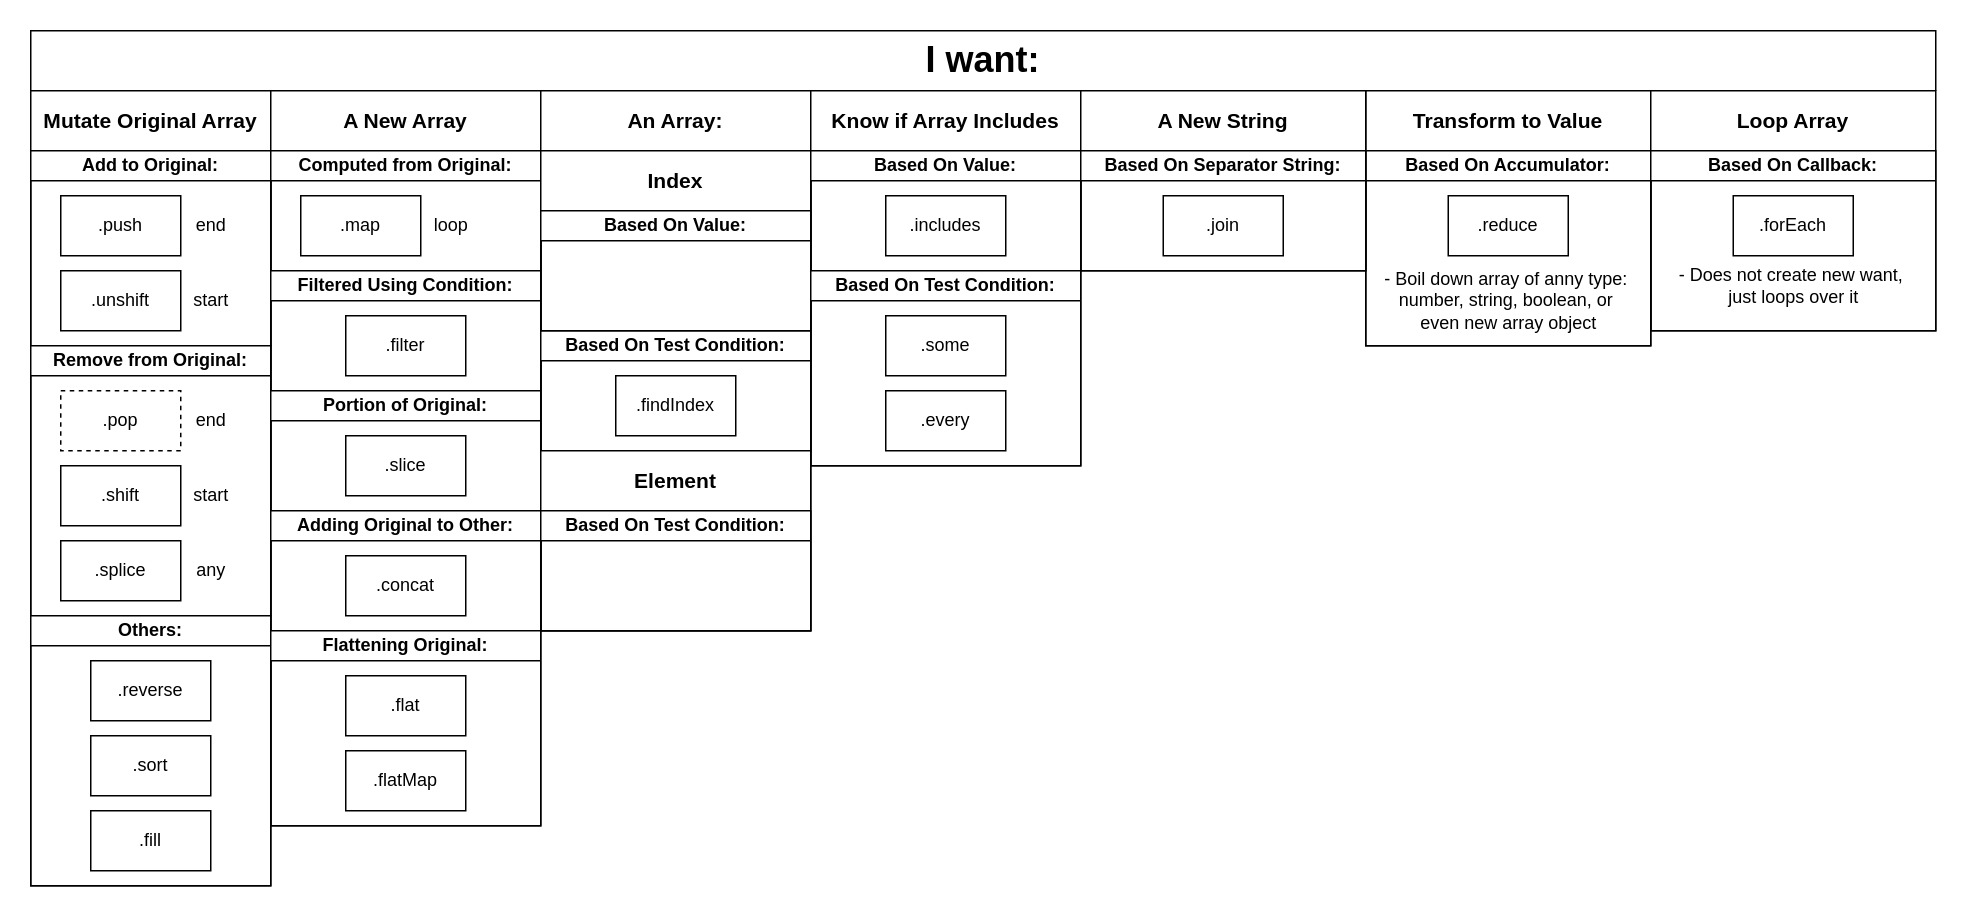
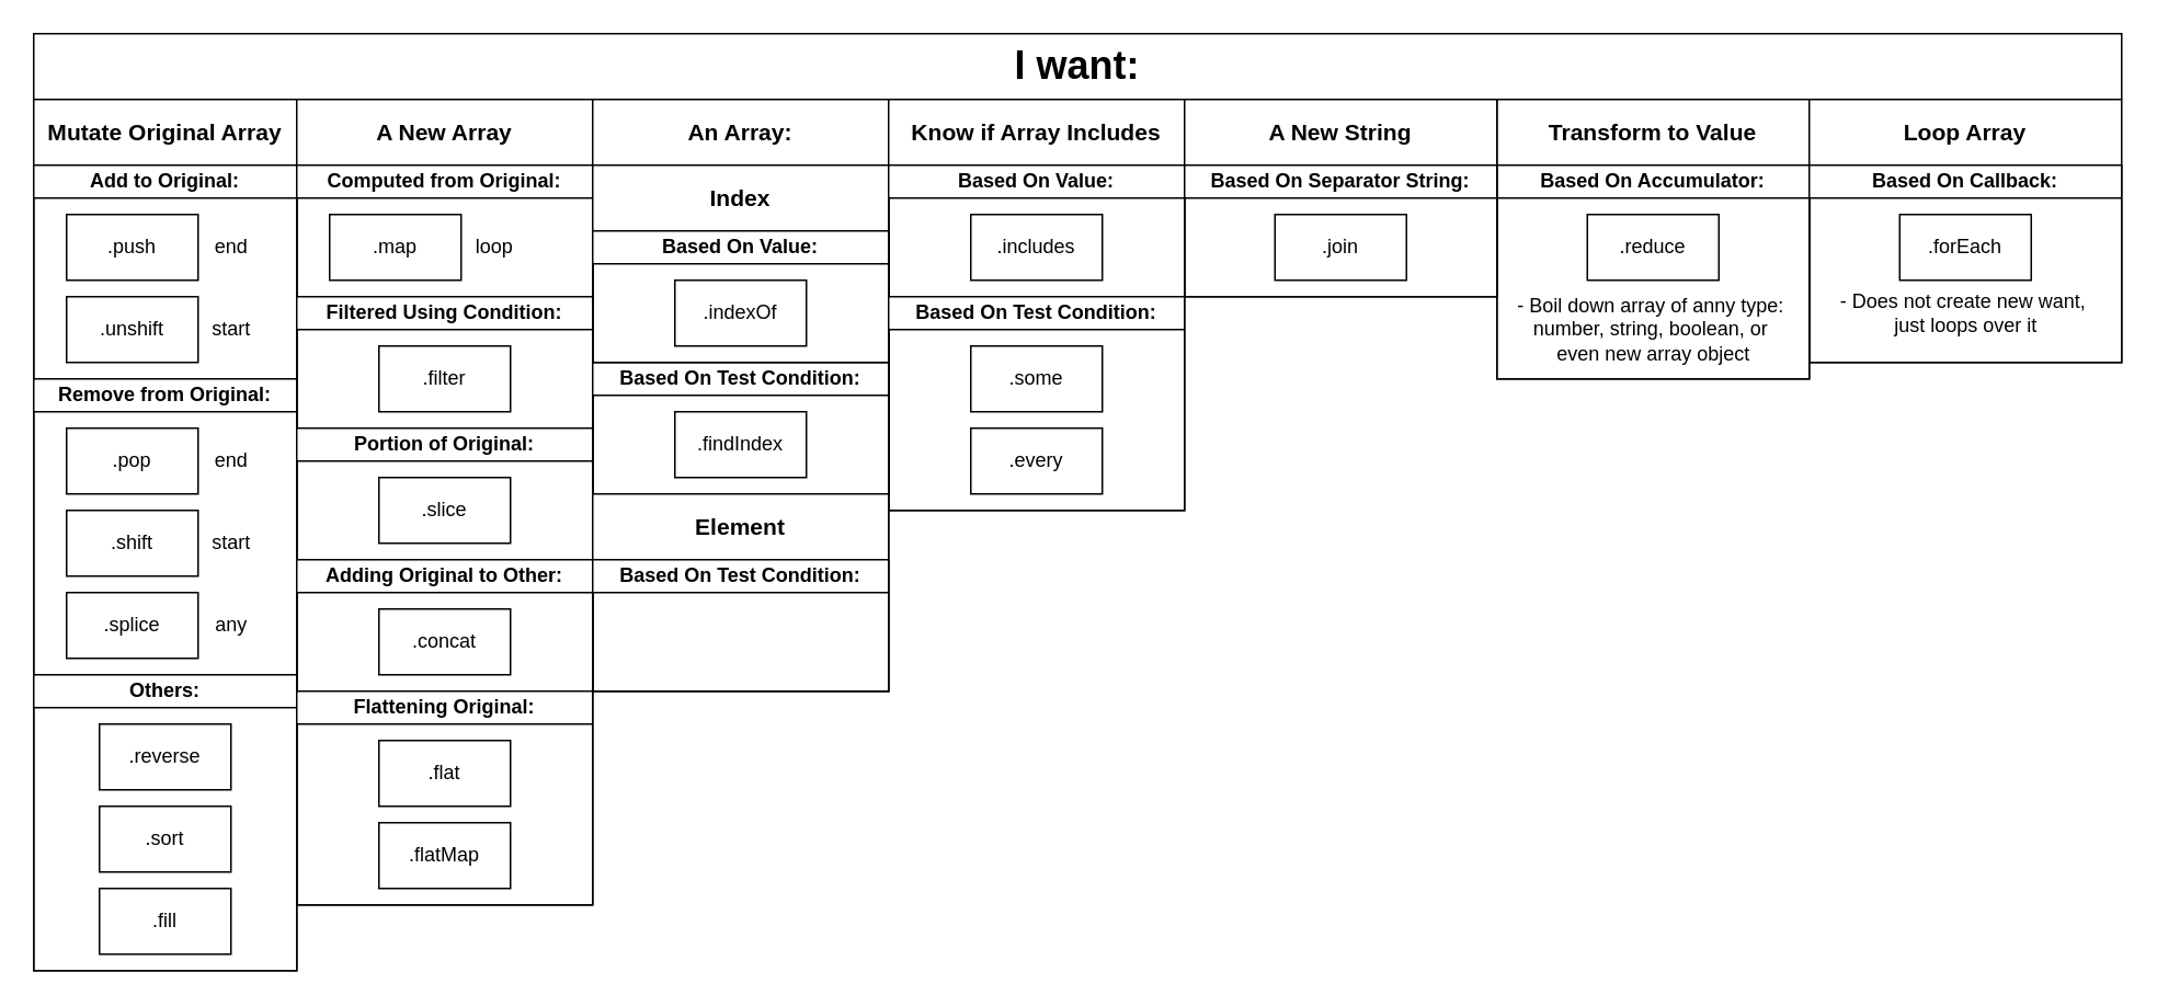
  <mxCell id="0" />
  <mxCell id="1" parent="0" />
  <mxCell id="2" value="&lt;h1&gt;I want:&lt;/h1&gt;" style="swimlane;whiteSpace=wrap;html=1;startSize=40;" parent="1" vertex="1"><mxGeometry x="20" y="20" width="1270" height="40" as="geometry"><mxRectangle x="40" y="40" width="120" height="70" as="alternateBounds" /></mxGeometry></mxCell>
  <mxCell id="3" value="&lt;h3&gt;Mutate Original Array&lt;/h3&gt;" style="swimlane;whiteSpace=wrap;html=1;startSize=40;" parent="2" vertex="1"><mxGeometry y="40" width="160" height="530" as="geometry"><mxRectangle y="40" width="160" height="60" as="alternateBounds" /></mxGeometry></mxCell>
  <mxCell id="4" value="Add to Original:" style="swimlane;whiteSpace=wrap;html=1;startSize=20;" parent="3" vertex="1"><mxGeometry y="40" width="160" height="130" as="geometry"><mxRectangle y="40" width="120" height="30" as="alternateBounds" /></mxGeometry></mxCell>
  <mxCell id="5" value=".push" style="rounded=0;whiteSpace=wrap;html=1;" parent="4" vertex="1"><mxGeometry x="20" y="30" width="80" height="40" as="geometry" /></mxCell>
  <mxCell id="6" value="end" style="text;html=1;align=center;verticalAlign=middle;resizable=0;points=[];autosize=1;strokeColor=none;fillColor=none;" parent="4" vertex="1"><mxGeometry x="100" y="35" width="40" height="30" as="geometry" /></mxCell>
  <mxCell id="7" value=".unshift" style="rounded=0;whiteSpace=wrap;html=1;" parent="4" vertex="1"><mxGeometry x="20" y="80" width="80" height="40" as="geometry" /></mxCell>
  <mxCell id="8" value="start" style="text;html=1;align=center;verticalAlign=middle;resizable=0;points=[];autosize=1;strokeColor=none;fillColor=none;" parent="4" vertex="1"><mxGeometry x="95" y="85" width="50" height="30" as="geometry" /></mxCell>
  <mxCell id="9" value="Remove from Original:" style="swimlane;whiteSpace=wrap;html=1;startSize=20;" parent="3" vertex="1"><mxGeometry y="170" width="160" height="180" as="geometry" /></mxCell>
- <mxCell id="10" value=".pop" style="rounded=0;whiteSpace=wrap;html=1;dashed=1;" parent="9" vertex="1"><mxGeometry x="20" y="30" width="80" height="40" as="geometry" /></mxCell>
+ <mxCell id="10" value=".pop" style="rounded=0;whiteSpace=wrap;html=1;" parent="9" vertex="1"><mxGeometry x="20" y="30" width="80" height="40" as="geometry" /></mxCell>
  <mxCell id="11" value="end" style="text;html=1;align=center;verticalAlign=middle;resizable=0;points=[];autosize=1;strokeColor=none;fillColor=none;" parent="9" vertex="1"><mxGeometry x="100" y="35" width="40" height="30" as="geometry" /></mxCell>
  <mxCell id="12" value=".shift" style="rounded=0;whiteSpace=wrap;html=1;" parent="9" vertex="1"><mxGeometry x="20" y="80" width="80" height="40" as="geometry" /></mxCell>
  <mxCell id="13" value="start" style="text;html=1;align=center;verticalAlign=middle;resizable=0;points=[];autosize=1;strokeColor=none;fillColor=none;" parent="9" vertex="1"><mxGeometry x="95" y="85" width="50" height="30" as="geometry" /></mxCell>
  <mxCell id="14" value=".splice" style="rounded=0;whiteSpace=wrap;html=1;" parent="9" vertex="1"><mxGeometry x="20" y="130" width="80" height="40" as="geometry" /></mxCell>
  <mxCell id="15" value="any" style="text;html=1;align=center;verticalAlign=middle;resizable=0;points=[];autosize=1;strokeColor=none;fillColor=none;" parent="9" vertex="1"><mxGeometry x="100" y="135" width="40" height="30" as="geometry" /></mxCell>
  <mxCell id="16" value="Others:" style="swimlane;whiteSpace=wrap;html=1;startSize=20;" parent="3" vertex="1"><mxGeometry y="350" width="160" height="180" as="geometry" /></mxCell>
  <mxCell id="17" value=".reverse" style="rounded=0;whiteSpace=wrap;html=1;" parent="16" vertex="1"><mxGeometry x="40" y="30" width="80" height="40" as="geometry" /></mxCell>
  <mxCell id="18" value=".sort" style="rounded=0;whiteSpace=wrap;html=1;" parent="16" vertex="1"><mxGeometry x="40" y="80" width="80" height="40" as="geometry" /></mxCell>
  <mxCell id="19" value=".fill" style="rounded=0;whiteSpace=wrap;html=1;" parent="16" vertex="1"><mxGeometry x="40" y="130" width="80" height="40" as="geometry" /></mxCell>
  <mxCell id="20" value="&lt;h3&gt;A New Array&lt;span style=&quot;color: rgba(0, 0, 0, 0); font-family: monospace; font-size: 0px; font-weight: 400; text-align: start; text-wrap: nowrap;&quot;&gt;%3CmxGraphModel%3E%3Croot%3E%3CmxCell%20id%3D%220%22%2F%3E%3CmxCell%20id%3D%221%22%20parent%3D%220%22%2F%3E%3CmxCell%20id%3D%222%22%20value%3D%22Mutate%20original%20Array%22%20style%3D%22swimlane%3BwhiteSpace%3Dwrap%3Bhtml%3D1%3BstartSize%3D20%3B%22%20vertex%3D%221%22%20parent%3D%221%22%3E%3CmxGeometry%20x%3D%2240%22%20y%3D%2260%22%20width%3D%22160%22%20height%3D%22340%22%20as%3D%22geometry%22%2F%3E%3C%2FmxCell%3E%3C%2Froot%3E%3C%2FmxGraphModel%3E&lt;/span&gt;&lt;/h3&gt;" style="swimlane;whiteSpace=wrap;html=1;startSize=40;" parent="2" vertex="1"><mxGeometry x="160" y="40" width="180" height="490" as="geometry" /></mxCell>
  <mxCell id="21" value="Computed from Original:" style="swimlane;whiteSpace=wrap;html=1;startSize=20;" parent="20" vertex="1"><mxGeometry y="40" width="180" height="80" as="geometry"><mxRectangle y="40" width="170" height="30" as="alternateBounds" /></mxGeometry></mxCell>
  <mxCell id="22" value=".map" style="rounded=0;whiteSpace=wrap;html=1;" parent="21" vertex="1"><mxGeometry x="20" y="30" width="80" height="40" as="geometry" /></mxCell>
  <mxCell id="23" value="loop" style="text;html=1;align=center;verticalAlign=middle;resizable=0;points=[];autosize=1;strokeColor=none;fillColor=none;" parent="21" vertex="1"><mxGeometry x="95" y="35" width="50" height="30" as="geometry" /></mxCell>
  <mxCell id="24" value="Filtered Using Condition:" style="swimlane;whiteSpace=wrap;html=1;startSize=20;" parent="20" vertex="1"><mxGeometry y="120" width="180" height="80" as="geometry" /></mxCell>
  <mxCell id="25" value=".filter" style="rounded=0;whiteSpace=wrap;html=1;" parent="24" vertex="1"><mxGeometry x="50" y="30" width="80" height="40" as="geometry" /></mxCell>
  <mxCell id="26" value="Portion of Original:" style="swimlane;whiteSpace=wrap;html=1;startSize=20;" parent="20" vertex="1"><mxGeometry y="200" width="180" height="80" as="geometry" /></mxCell>
  <mxCell id="27" value=".slice" style="rounded=0;whiteSpace=wrap;html=1;" parent="26" vertex="1"><mxGeometry x="50" y="30" width="80" height="40" as="geometry" /></mxCell>
  <mxCell id="28" value="Adding Original to Other:" style="swimlane;whiteSpace=wrap;html=1;startSize=20;" parent="20" vertex="1"><mxGeometry y="280" width="180" height="80" as="geometry" /></mxCell>
  <mxCell id="29" value=".concat" style="rounded=0;whiteSpace=wrap;html=1;" parent="28" vertex="1"><mxGeometry x="50" y="30" width="80" height="40" as="geometry" /></mxCell>
  <mxCell id="30" value="Flattening Original:" style="swimlane;whiteSpace=wrap;html=1;startSize=20;" parent="20" vertex="1"><mxGeometry y="360" width="180" height="130" as="geometry" /></mxCell>
  <mxCell id="31" value=".flat" style="rounded=0;whiteSpace=wrap;html=1;" parent="30" vertex="1"><mxGeometry x="50" y="30" width="80" height="40" as="geometry" /></mxCell>
  <mxCell id="32" value=".flatMap" style="rounded=0;whiteSpace=wrap;html=1;" parent="30" vertex="1"><mxGeometry x="50" y="80" width="80" height="40" as="geometry" /></mxCell>
  <mxCell id="33" value="&lt;h3&gt;An Array:&lt;span style=&quot;color: rgba(0, 0, 0, 0); font-family: monospace; font-size: 0px; font-weight: 400; text-align: start; text-wrap: nowrap;&quot;&gt;%3CmxGraphModel%3E%3Croot%3E%3CmxCell%20id%3D%220%22%2F%3E%3CmxCell%20id%3D%221%22%20parent%3D%220%22%2F%3E%3CmxCell%20id%3D%222%22%20value%3D%22A%20New%20Array%26lt%3Bspan%20style%3D%26quot%3Bcolor%3A%20rgba(0%2C%200%2C%200%2C%200)%3B%20font-family%3A%20monospace%3B%20font-size%3A%200px%3B%20font-weight%3A%20400%3B%20text-align%3A%20start%3B%20text-wrap%3A%20nowrap%3B%26quot%3B%26gt%3B%253CmxGraphModel%253E%253Croot%253E%253CmxCell%2520id%253D%25220%2522%252F%253E%253CmxCell%2520id%253D%25221%2522%2520parent%253D%25220%2522%252F%253E%253CmxCell%2520id%253D%25222%2522%2520value%253D%2522Mutate%2520original%2520Array%2522%2520style%253D%2522swimlane%253BwhiteSpace%253Dwrap%253Bhtml%253D1%253BstartSize%253D20%253B%2522%2520vertex%253D%25221%2522%2520parent%253D%25221%2522%253E%253CmxGeometry%2520x%253D%252240%2522%2520y%253D%252260%2522%2520width%253D%2522160%2522%2520height%253D%2522340%2522%2520as%253D%2522geometry%2522%252F%253E%253C%252FmxCell%253E%253C%252Froot%253E%253C%252FmxGraphModel%253E%26lt%3B%2Fspan%26gt%3B%22%20style%3D%22swimlane%3BwhiteSpace%3Dwrap%3Bhtml%3D1%3BstartSize%3D20%3B%22%20vertex%3D%221%22%20parent%3D%221%22%3E%3CmxGeometry%20x%3D%22200%22%20y%3D%2260%22%20width%3D%22160%22%20height%3D%22340%22%20as%3D%22geometry%22%2F%3E%3C%2FmxCell%3E%3C%2Froot%3E%3C%2FmxGraphModel%3E&lt;/span&gt;&lt;span style=&quot;color: rgba(0, 0, 0, 0); font-family: monospace; font-size: 0px; font-weight: 400; text-align: start; text-wrap: nowrap;&quot;&gt;%3CmxGraphModel%3E%3Croot%3E%3CmxCell%20id%3D%220%22%2F%3E%3CmxCell%20id%3D%221%22%20parent%3D%220%22%2F%3E%3CmxCell%20id%3D%222%22%20value%3D%22Mutate%20original%20Array%22%20style%3D%22swimlane%3BwhiteSpace%3Dwrap%3Bhtml%3D1%3BstartSize%3D20%3B%22%20vertex%3D%221%22%20parent%3D%221%22%3E%3CmxGeometry%20x%3D%2240%22%20y%3D%2260%22%20width%3D%22160%22%20height%3D%22340%22%20as%3D%22geometry%22%2F%3E%3C%2FmxCell%3E%3C%2Froot%3E%3C%2FmxGraphModel%3E&lt;/span&gt;&lt;/h3&gt;" style="swimlane;whiteSpace=wrap;html=1;startSize=40;" parent="2" vertex="1"><mxGeometry x="340" y="40" width="180" height="360" as="geometry" /></mxCell>
  <mxCell id="34" value="&lt;h3&gt;Index&lt;/h3&gt;" style="swimlane;whiteSpace=wrap;html=1;startSize=40;" parent="33" vertex="1"><mxGeometry y="40" width="180" height="200" as="geometry" /></mxCell>
  <mxCell id="35" value="Based On Test Condition:" style="swimlane;whiteSpace=wrap;html=1;startSize=20;" parent="34" vertex="1"><mxGeometry y="120" width="180" height="80" as="geometry"><mxRectangle y="40" width="170" height="30" as="alternateBounds" /></mxGeometry></mxCell>
  <mxCell id="36" value=".findIndex" style="rounded=0;whiteSpace=wrap;html=1;" parent="35" vertex="1"><mxGeometry x="50" y="30" width="80" height="40" as="geometry" /></mxCell>
  <mxCell id="37" value="Based On Value:" style="swimlane;whiteSpace=wrap;html=1;startSize=20;" parent="34" vertex="1"><mxGeometry y="40" width="180" height="80" as="geometry"><mxRectangle y="40" width="170" height="30" as="alternateBounds" /></mxGeometry></mxCell>
+ <mxCell id="38" value=".indexOf" style="rounded=0;whiteSpace=wrap;html=1;" parent="37" vertex="1"><mxGeometry x="50" y="30" width="80" height="40" as="geometry" /></mxCell>
  <mxCell id="39" value="&lt;h3&gt;Element&lt;span style=&quot;color: rgba(0, 0, 0, 0); font-family: monospace; font-size: 0px; font-weight: 400; text-align: start; text-wrap: nowrap;&quot;&gt;%3CmxGraphModel%3E%3Croot%3E%3CmxCell%20id%3D%220%22%2F%3E%3CmxCell%20id%3D%221%22%20parent%3D%220%22%2F%3E%3CmxCell%20id%3D%222%22%20value%3D%22A%20New%20Array%26lt%3Bspan%20style%3D%26quot%3Bcolor%3A%20rgba(0%2C%200%2C%200%2C%200)%3B%20font-family%3A%20monospace%3B%20font-size%3A%200px%3B%20font-weight%3A%20400%3B%20text-align%3A%20start%3B%20text-wrap%3A%20nowrap%3B%26quot%3B%26gt%3B%253CmxGraphModel%253E%253Croot%253E%253CmxCell%2520id%253D%25220%2522%252F%253E%253CmxCell%2520id%253D%25221%2522%2520parent%253D%25220%2522%252F%253E%253CmxCell%2520id%253D%25222%2522%2520value%253D%2522Mutate%2520original%2520Array%2522%2520style%253D%2522swimlane%253BwhiteSpace%253Dwrap%253Bhtml%253D1%253BstartSize%253D20%253B%2522%2520vertex%253D%25221%2522%2520parent%253D%25221%2522%253E%253CmxGeometry%2520x%253D%252240%2522%2520y%253D%252260%2522%2520width%253D%2522160%2522%2520height%253D%2522340%2522%2520as%253D%2522geometry%2522%252F%253E%253C%252FmxCell%253E%253C%252Froot%253E%253C%252FmxGraphModel%253E%26lt%3B%2Fspan%26gt%3B%22%20style%3D%22swimlane%3BwhiteSpace%3Dwrap%3Bhtml%3D1%3BstartSize%3D20%3B%22%20vertex%3D%221%22%20parent%3D%221%22%3E%3CmxGeometry%20x%3D%22200%22%20y%3D%2260%22%20width%3D%22160%22%20height%3D%22340%22%20as%3D%22geometry%22%2F%3E%3C%2FmxCell%3E%3C%2Froot%3E%3C%2FmxGraphModel%3E&lt;/span&gt;&lt;span style=&quot;color: rgba(0, 0, 0, 0); font-family: monospace; font-size: 0px; font-weight: 400; text-align: start; text-wrap: nowrap;&quot;&gt;%3CmxGraphModel%3E%3Croot%3E%3CmxCell%20id%3D%220%22%2F%3E%3CmxCell%20id%3D%221%22%20parent%3D%220%22%2F%3E%3CmxCell%20id%3D%222%22%20value%3D%22Mutate%20original%20Array%22%20style%3D%22swimlane%3BwhiteSpace%3Dwrap%3Bhtml%3D1%3BstartSize%3D20%3B%22%20vertex%3D%221%22%20parent%3D%221%22%3E%3CmxGeometry%20x%3D%2240%22%20y%3D%2260%22%20width%3D%22160%22%20height%3D%22340%22%20as%3D%22geometry%22%2F%3E%3C%2FmxCell%3E%3C%2Froot%3E%3C%2FmxGraphModel%3E&lt;/span&gt;&lt;/h3&gt;" style="swimlane;whiteSpace=wrap;html=1;startSize=40;" parent="33" vertex="1"><mxGeometry y="240" width="180" height="120" as="geometry" /></mxCell>
  <mxCell id="40" value="Based On Test Condition:" style="swimlane;whiteSpace=wrap;html=1;startSize=20;" parent="39" vertex="1"><mxGeometry y="40" width="180" height="80" as="geometry"><mxRectangle y="40" width="170" height="30" as="alternateBounds" /></mxGeometry></mxCell>
  <mxCell id="41" value="&lt;h3&gt;Transform to Value&lt;/h3&gt;" style="swimlane;whiteSpace=wrap;html=1;startSize=40;" parent="2" vertex="1"><mxGeometry x="890" y="40" width="190" height="170" as="geometry" /></mxCell>
  <mxCell id="42" value="Based On Accumulator:" style="swimlane;whiteSpace=wrap;html=1;startSize=20;" parent="41" vertex="1"><mxGeometry y="40" width="190" height="130" as="geometry"><mxRectangle y="40" width="170" height="30" as="alternateBounds" /></mxGeometry></mxCell>
  <mxCell id="43" value=".reduce" style="rounded=0;whiteSpace=wrap;html=1;" parent="42" vertex="1"><mxGeometry x="55" y="30" width="80" height="40" as="geometry" /></mxCell>
  <mxCell id="44" value="- Boil down array of anny type:&amp;nbsp;&lt;div&gt;number, string, boolean, or&amp;nbsp;&lt;/div&gt;&lt;div&gt;even new array object&lt;/div&gt;" style="text;html=1;align=center;verticalAlign=middle;resizable=0;points=[];autosize=1;strokeColor=none;fillColor=none;" parent="42" vertex="1"><mxGeometry y="70" width="190" height="60" as="geometry" /></mxCell>
  <mxCell id="45" value="&lt;h3&gt;Know if Array Includes&lt;/h3&gt;" style="swimlane;whiteSpace=wrap;html=1;startSize=40;" parent="2" vertex="1"><mxGeometry x="520" y="40" width="180" height="250" as="geometry" /></mxCell>
  <mxCell id="46" value="Based On Value:" style="swimlane;whiteSpace=wrap;html=1;startSize=20;" parent="45" vertex="1"><mxGeometry y="40" width="180" height="80" as="geometry"><mxRectangle y="40" width="170" height="30" as="alternateBounds" /></mxGeometry></mxCell>
  <mxCell id="47" value=".includes" style="rounded=0;whiteSpace=wrap;html=1;" parent="46" vertex="1"><mxGeometry x="50" y="30" width="80" height="40" as="geometry" /></mxCell>
  <mxCell id="48" value="Based On Test Condition:" style="swimlane;whiteSpace=wrap;html=1;startSize=20;" parent="45" vertex="1"><mxGeometry y="120" width="180" height="130" as="geometry"><mxRectangle y="40" width="170" height="30" as="alternateBounds" /></mxGeometry></mxCell>
  <mxCell id="49" value=".some" style="rounded=0;whiteSpace=wrap;html=1;" parent="48" vertex="1"><mxGeometry x="50" y="30" width="80" height="40" as="geometry" /></mxCell>
  <mxCell id="50" value=".every" style="rounded=0;whiteSpace=wrap;html=1;" parent="48" vertex="1"><mxGeometry x="50" y="80" width="80" height="40" as="geometry" /></mxCell>
  <mxCell id="51" value="&lt;h3&gt;Loop Array&lt;/h3&gt;" style="swimlane;whiteSpace=wrap;html=1;startSize=40;" parent="2" vertex="1"><mxGeometry x="1080" y="40" width="190" height="160" as="geometry" /></mxCell>
  <mxCell id="52" value="Based On Callback:" style="swimlane;whiteSpace=wrap;html=1;startSize=20;" parent="51" vertex="1"><mxGeometry y="40" width="190" height="120" as="geometry"><mxRectangle y="40" width="170" height="30" as="alternateBounds" /></mxGeometry></mxCell>
  <mxCell id="53" value=".forEach" style="rounded=0;whiteSpace=wrap;html=1;" parent="52" vertex="1"><mxGeometry x="55" y="30" width="80" height="40" as="geometry" /></mxCell>
  <mxCell id="54" value="- Does not create new want,&amp;nbsp;&lt;div&gt;just loops over it&lt;/div&gt;" style="text;html=1;align=center;verticalAlign=middle;resizable=0;points=[];autosize=1;strokeColor=none;fillColor=none;" parent="52" vertex="1"><mxGeometry x="5" y="70" width="180" height="40" as="geometry" /></mxCell>
  <mxCell id="55" value="&lt;h3&gt;A New String&lt;span style=&quot;color: rgba(0, 0, 0, 0); font-family: monospace; font-size: 0px; font-weight: 400; text-align: start; text-wrap: nowrap;&quot;&gt;%3CmxGraphModel%3E%3Croot%3E%3CmxCell%20id%3D%220%22%2F%3E%3CmxCell%20id%3D%221%22%20parent%3D%220%22%2F%3E%3CmxCell%20id%3D%222%22%20value%3D%22A%20New%20Array%26lt%3Bspan%20style%3D%26quot%3Bcolor%3A%20rgba(0%2C%200%2C%200%2C%200)%3B%20font-family%3A%20monospace%3B%20font-size%3A%200px%3B%20font-weight%3A%20400%3B%20text-align%3A%20start%3B%20text-wrap%3A%20nowrap%3B%26quot%3B%26gt%3B%253CmxGraphModel%253E%253Croot%253E%253CmxCell%2520id%253D%25220%2522%252F%253E%253CmxCell%2520id%253D%25221%2522%2520parent%253D%25220%2522%252F%253E%253CmxCell%2520id%253D%25222%2522%2520value%253D%2522Mutate%2520original%2520Array%2522%2520style%253D%2522swimlane%253BwhiteSpace%253Dwrap%253Bhtml%253D1%253BstartSize%253D20%253B%2522%2520vertex%253D%25221%2522%2520parent%253D%25221%2522%253E%253CmxGeometry%2520x%253D%252240%2522%2520y%253D%252260%2522%2520width%253D%2522160%2522%2520height%253D%2522340%2522%2520as%253D%2522geometry%2522%252F%253E%253C%252FmxCell%253E%253C%252Froot%253E%253C%252FmxGraphModel%253E%26lt%3B%2Fspan%26gt%3B%22%20style%3D%22swimlane%3BwhiteSpace%3Dwrap%3Bhtml%3D1%3BstartSize%3D20%3B%22%20vertex%3D%221%22%20parent%3D%221%22%3E%3CmxGeometry%20x%3D%22200%22%20y%3D%2260%22%20width%3D%22160%22%20height%3D%22340%22%20as%3D%22geometry%22%2F%3E%3C%2FmxCell%3E%3C%2Froot%3E%3C%2FmxGraphModel%3E&lt;/span&gt;&lt;span style=&quot;color: rgba(0, 0, 0, 0); font-family: monospace; font-size: 0px; font-weight: 400; text-align: start; text-wrap: nowrap;&quot;&gt;%3CmxGraphModel%3E%3Croot%3E%3CmxCell%20id%3D%220%22%2F%3E%3CmxCell%20id%3D%221%22%20parent%3D%220%22%2F%3E%3CmxCell%20id%3D%222%22%20value%3D%22Mutate%20original%20Array%22%20style%3D%22swimlane%3BwhiteSpace%3Dwrap%3Bhtml%3D1%3BstartSize%3D20%3B%22%20vertex%3D%221%22%20parent%3D%221%22%3E%3CmxGeometry%20x%3D%2240%22%20y%3D%2260%22%20width%3D%22160%22%20height%3D%22340%22%20as%3D%22geometry%22%2F%3E%3C%2FmxCell%3E%3C%2Froot%3E%3C%2FmxGraphModel%3E&lt;/span&gt;&lt;/h3&gt;" style="swimlane;whiteSpace=wrap;html=1;startSize=40;" parent="2" vertex="1"><mxGeometry x="700" y="40" width="190" height="120" as="geometry" /></mxCell>
  <mxCell id="56" value="Based On Separator String:" style="swimlane;whiteSpace=wrap;html=1;startSize=20;" parent="55" vertex="1"><mxGeometry y="40" width="190" height="80" as="geometry"><mxRectangle y="40" width="170" height="30" as="alternateBounds" /></mxGeometry></mxCell>
  <mxCell id="57" value=".join" style="rounded=0;whiteSpace=wrap;html=1;" parent="56" vertex="1"><mxGeometry x="55" y="30" width="80" height="40" as="geometry" /></mxCell>
